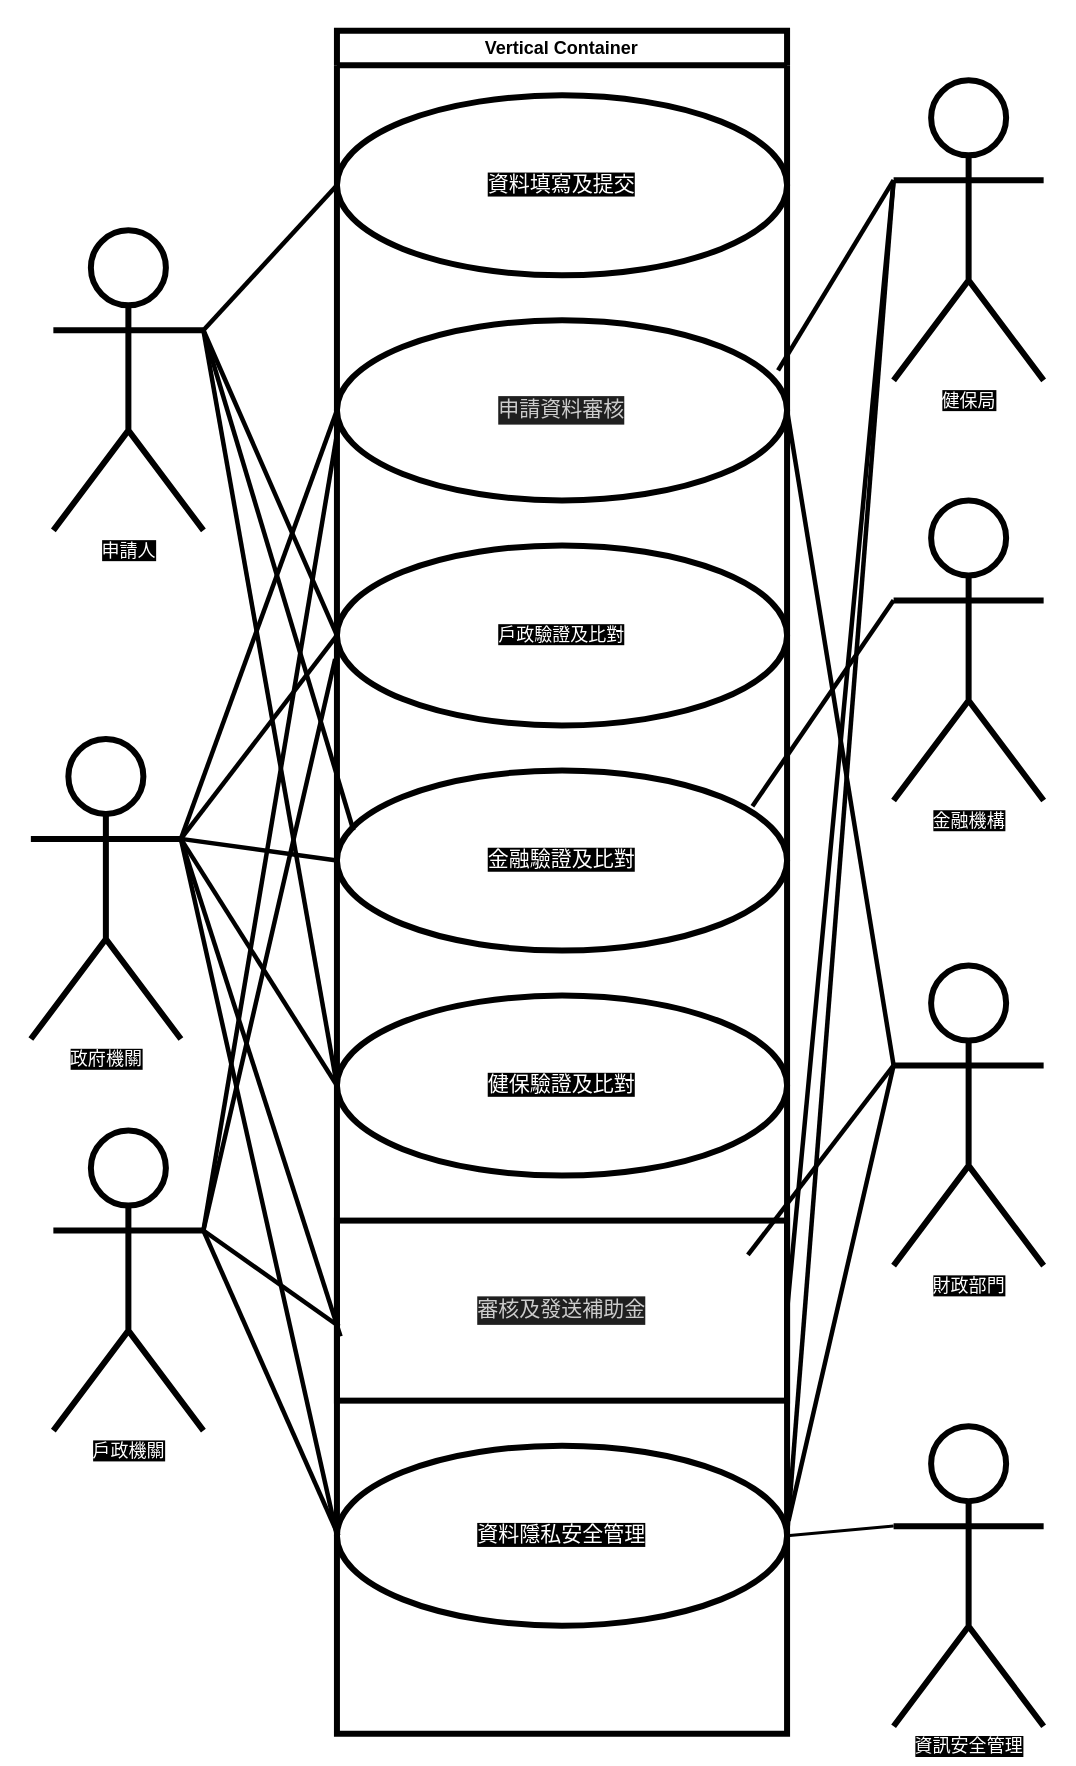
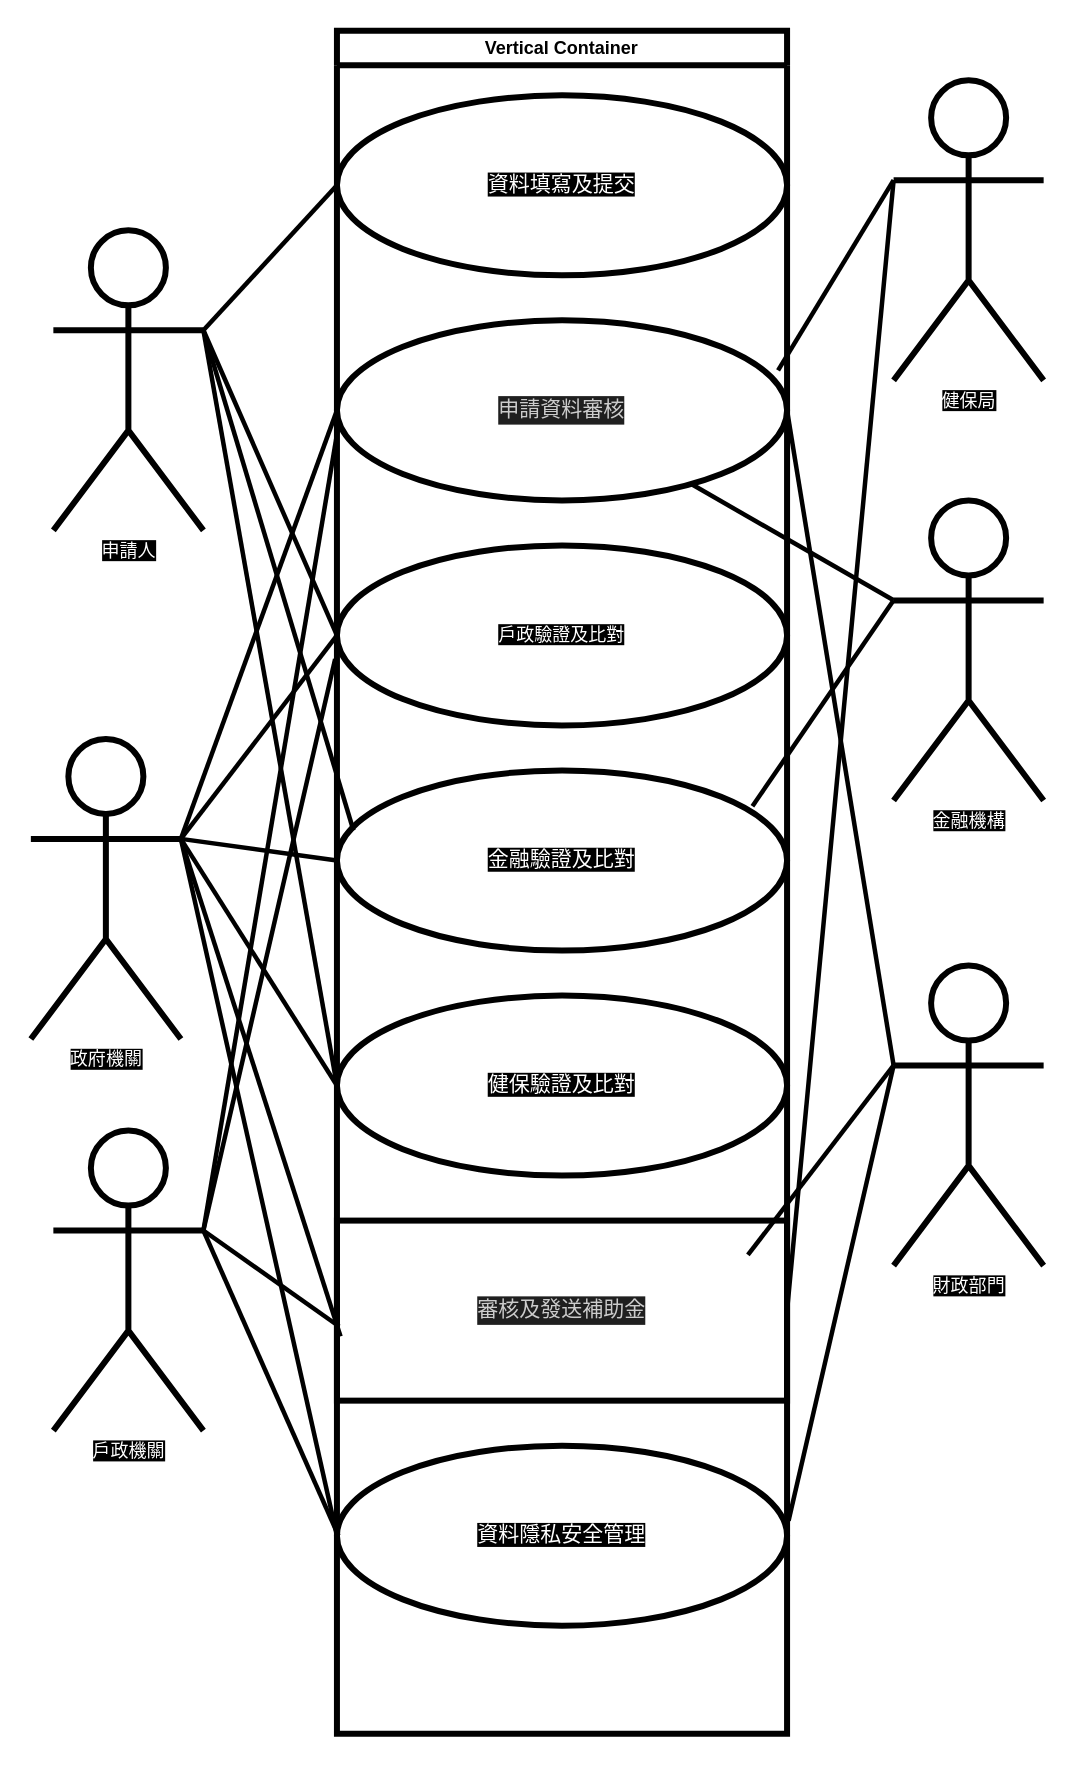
  <mxCell id="0" />
  <mxCell id="1" parent="0" />
+ <mxCell id="2" style="edgeStyle=none;html=1;exitX=0;exitY=0.333;exitDx=0;exitDy=0;exitPerimeter=0;strokeWidth=3;strokeColor=#000000;endArrow=none;endFill=0;" parent="1" source="4" target="7" edge="1"><mxGeometry relative="1" as="geometry" /></mxCell>
  <mxCell id="3" style="edgeStyle=none;html=1;exitX=0;exitY=0.333;exitDx=0;exitDy=0;exitPerimeter=0;entryX=0.923;entryY=0.199;entryDx=0;entryDy=0;entryPerimeter=0;strokeWidth=3;strokeColor=#000000;endArrow=none;endFill=0;" parent="1" source="4" target="9" edge="1"><mxGeometry relative="1" as="geometry" /></mxCell>
  <mxCell id="4" value="&lt;font style=&quot;background-color: rgb(0, 0, 0);&quot; color=&quot;#ffffff&quot;&gt;金融機構&lt;/font&gt;" style="shape=umlActor;verticalLabelPosition=bottom;verticalAlign=top;html=1;outlineConnect=0;fillColor=none;strokeColor=#000000;strokeWidth=4;" parent="1" vertex="1"><mxGeometry x="595" y="333" width="100" height="200" as="geometry" /></mxCell>
  <mxCell id="5" value="Vertical Container" style="swimlane;whiteSpace=wrap;html=1;fillColor=none;strokeColor=#000000;strokeWidth=4;" parent="1" vertex="1"><mxGeometry x="224" y="20" width="300" height="1135" as="geometry" /></mxCell>
  <mxCell id="6" value="&lt;div style=&quot;font-family: Consolas, &amp;quot;Courier New&amp;quot;, monospace; font-size: 14px; line-height: 19px;&quot;&gt;&lt;font style=&quot;background-color: rgb(0, 0, 0);&quot; color=&quot;#ffffff&quot;&gt;資料填寫及提交&lt;/font&gt;&lt;/div&gt;" style="ellipse;whiteSpace=wrap;html=1;fillColor=none;strokeColor=#000000;strokeWidth=4;" parent="5" vertex="1"><mxGeometry y="43" width="300" height="120" as="geometry" /></mxCell>
  <mxCell id="7" value="&lt;div style=&quot;color: rgb(204, 204, 204); background-color: rgb(31, 31, 31); font-family: Consolas, &amp;quot;Courier New&amp;quot;, monospace; font-size: 14px; line-height: 19px;&quot;&gt;申請資料審核&lt;/div&gt;" style="ellipse;whiteSpace=wrap;html=1;fillColor=none;strokeColor=#000000;strokeWidth=4;" parent="5" vertex="1"><mxGeometry y="193" width="300" height="120" as="geometry" /></mxCell>
  <mxCell id="8" value="&lt;font style=&quot;background-color: rgb(0, 0, 0);&quot; color=&quot;#ffffff&quot;&gt;戶政驗證及比對&lt;br&gt;&lt;/font&gt;" style="ellipse;whiteSpace=wrap;html=1;fillColor=none;strokeColor=#000000;strokeWidth=4;" parent="5" vertex="1"><mxGeometry y="343" width="300" height="120" as="geometry" /></mxCell>
  <mxCell id="9" value="&lt;div style=&quot;font-family: Consolas, &amp;quot;Courier New&amp;quot;, monospace; font-size: 14px; line-height: 19px;&quot;&gt;&lt;font color=&quot;#ffffff&quot;&gt;&lt;span style=&quot;background-color: rgb(0, 0, 0);&quot;&gt;金融驗證及比對&lt;/span&gt;&lt;/font&gt;&lt;/div&gt;" style="ellipse;whiteSpace=wrap;html=1;fillColor=none;strokeColor=#000000;strokeWidth=4;" parent="5" vertex="1"><mxGeometry y="493" width="300" height="120" as="geometry" /></mxCell>
  <mxCell id="10" value="&lt;div style=&quot;font-family: Consolas, &amp;quot;Courier New&amp;quot;, monospace; font-size: 14px; line-height: 19px;&quot;&gt;&lt;font color=&quot;#ffffff&quot;&gt;&lt;span style=&quot;background-color: rgb(0, 0, 0);&quot;&gt;健保驗證及比對&lt;/span&gt;&lt;/font&gt;&lt;/div&gt;" style="ellipse;whiteSpace=wrap;html=1;fillColor=none;strokeColor=#000000;strokeWidth=4;" parent="5" vertex="1"><mxGeometry y="643" width="300" height="120" as="geometry" /></mxCell>
  <mxCell id="11" value="&lt;div style=&quot;color: rgb(204, 204, 204); background-color: rgb(31, 31, 31); font-family: Consolas, &amp;quot;Courier New&amp;quot;, monospace; font-size: 14px; line-height: 19px;&quot;&gt;審核及發送補助金&lt;/div&gt;" style="whiteSpace=wrap;html=1;fillColor=none;strokeColor=#000000;strokeWidth=4;rounded=0;" parent="5" vertex="1"><mxGeometry y="793" width="300" height="120" as="geometry" /></mxCell>
  <mxCell id="12" value="&lt;div style=&quot;font-family: Consolas, &amp;quot;Courier New&amp;quot;, monospace; font-size: 14px; line-height: 19px;&quot;&gt;&lt;font style=&quot;background-color: rgb(0, 0, 0);&quot; color=&quot;#ffffff&quot;&gt;資料隱私安全管理&lt;/font&gt;&lt;/div&gt;" style="ellipse;whiteSpace=wrap;html=1;fillColor=none;strokeColor=#000000;strokeWidth=4;" parent="5" vertex="1"><mxGeometry y="943" width="300" height="120" as="geometry" /></mxCell>
  <mxCell id="13" style="edgeStyle=none;html=1;exitX=0;exitY=0.333;exitDx=0;exitDy=0;exitPerimeter=0;entryX=0.98;entryY=0.278;entryDx=0;entryDy=0;entryPerimeter=0;strokeWidth=3;strokeColor=#000000;endArrow=none;endFill=0;" parent="1" source="16" target="7" edge="1"><mxGeometry relative="1" as="geometry" /></mxCell>
  <mxCell id="14" style="edgeStyle=none;html=1;exitX=0;exitY=0.333;exitDx=0;exitDy=0;exitPerimeter=0;entryX=1;entryY=0.5;entryDx=0;entryDy=0;strokeWidth=3;strokeColor=#000000;endArrow=none;endFill=0;" parent="1" source="16" target="11" edge="1"><mxGeometry relative="1" as="geometry" /></mxCell>
- <mxCell id="15" style="edgeStyle=none;html=1;exitX=0;exitY=0.333;exitDx=0;exitDy=0;exitPerimeter=0;entryX=1;entryY=0.5;entryDx=0;entryDy=0;strokeWidth=3;strokeColor=#000000;endArrow=none;endFill=0;" parent="1" source="16" target="12" edge="1"><mxGeometry relative="1" as="geometry" /></mxCell>
  <mxCell id="16" value="&lt;font style=&quot;background-color: rgb(0, 0, 0);&quot; color=&quot;#ffffff&quot;&gt;健保局&lt;/font&gt;" style="shape=umlActor;verticalLabelPosition=bottom;verticalAlign=top;html=1;outlineConnect=0;fillColor=none;strokeColor=#000000;strokeWidth=4;" parent="1" vertex="1"><mxGeometry x="595" y="53" width="100" height="200" as="geometry" /></mxCell>
  <mxCell id="17" style="edgeStyle=none;html=1;exitX=0;exitY=0.333;exitDx=0;exitDy=0;exitPerimeter=0;entryX=0.913;entryY=0.191;entryDx=0;entryDy=0;entryPerimeter=0;strokeWidth=3;strokeColor=#000000;endArrow=none;endFill=0;" parent="1" source="20" target="11" edge="1"><mxGeometry relative="1" as="geometry" /></mxCell>
  <mxCell id="18" style="edgeStyle=none;html=1;exitX=0;exitY=0.333;exitDx=0;exitDy=0;exitPerimeter=0;strokeWidth=3;strokeColor=#000000;endArrow=none;endFill=0;" parent="1" source="20" edge="1"><mxGeometry relative="1" as="geometry"><mxPoint x="525" y="1013" as="targetPoint" /></mxGeometry></mxCell>
  <mxCell id="19" style="edgeStyle=none;html=1;exitX=0;exitY=0.333;exitDx=0;exitDy=0;exitPerimeter=0;entryX=1;entryY=0.5;entryDx=0;entryDy=0;strokeWidth=3;strokeColor=#000000;endArrow=none;endFill=0;" parent="1" source="20" target="7" edge="1"><mxGeometry relative="1" as="geometry" /></mxCell>
  <mxCell id="20" value="&lt;font style=&quot;background-color: rgb(0, 0, 0);&quot; color=&quot;#ffffff&quot;&gt;財政部門&lt;/font&gt;" style="shape=umlActor;verticalLabelPosition=bottom;verticalAlign=top;html=1;outlineConnect=0;fillColor=none;strokeColor=#000000;strokeWidth=4;" parent="1" vertex="1"><mxGeometry x="595" y="643" width="100" height="200" as="geometry" /></mxCell>
- <mxCell id="21" style="edgeStyle=none;html=1;exitX=0;exitY=0.333;exitDx=0;exitDy=0;exitPerimeter=0;entryX=1;entryY=0.5;entryDx=0;entryDy=0;strokeWidth=2;fontColor=#FFFFFF;strokeColor=#000000;endArrow=none;endFill=0;" parent="1" source="22" target="12" edge="1"><mxGeometry relative="1" as="geometry" /></mxCell>
- <mxCell id="22" value="&lt;font style=&quot;background-color: rgb(0, 0, 0);&quot; color=&quot;#ffffff&quot;&gt;資訊安全管理&lt;/font&gt;" style="shape=umlActor;verticalLabelPosition=bottom;verticalAlign=top;html=1;outlineConnect=0;fillColor=none;strokeColor=#000000;strokeWidth=4;" parent="1" vertex="1"><mxGeometry x="595" y="950" width="100" height="200" as="geometry" /></mxCell>
  <mxCell id="23" style="edgeStyle=none;html=1;exitX=1;exitY=0.333;exitDx=0;exitDy=0;exitPerimeter=0;entryX=0;entryY=0.5;entryDx=0;entryDy=0;strokeWidth=3;strokeColor=#000000;endArrow=none;endFill=0;" parent="1" source="27" target="6" edge="1"><mxGeometry relative="1" as="geometry" /></mxCell>
  <mxCell id="24" style="edgeStyle=none;html=1;exitX=1;exitY=0.333;exitDx=0;exitDy=0;exitPerimeter=0;entryX=0;entryY=0.5;entryDx=0;entryDy=0;strokeWidth=3;strokeColor=#000000;endArrow=none;endFill=0;" parent="1" source="27" target="8" edge="1"><mxGeometry relative="1" as="geometry" /></mxCell>
  <mxCell id="25" style="edgeStyle=none;html=1;exitX=1;exitY=0.333;exitDx=0;exitDy=0;exitPerimeter=0;strokeWidth=3;strokeColor=#000000;endArrow=none;endFill=0;" parent="1" source="27" edge="1"><mxGeometry relative="1" as="geometry"><mxPoint x="235" y="553" as="targetPoint" /></mxGeometry></mxCell>
  <mxCell id="26" style="edgeStyle=none;html=1;exitX=1;exitY=0.333;exitDx=0;exitDy=0;exitPerimeter=0;entryX=0;entryY=0.5;entryDx=0;entryDy=0;strokeWidth=3;strokeColor=#000000;endArrow=none;endFill=0;" parent="1" source="27" target="10" edge="1"><mxGeometry relative="1" as="geometry" /></mxCell>
  <mxCell id="27" value="申請人" style="shape=umlActor;verticalLabelPosition=bottom;verticalAlign=top;html=1;outlineConnect=0;fillColor=none;strokeColor=#000000;strokeWidth=4;labelBackgroundColor=#000000;fontColor=#FFFFFF;" parent="1" vertex="1"><mxGeometry x="35" y="153" width="100" height="200" as="geometry" /></mxCell>
  <mxCell id="28" style="edgeStyle=none;html=1;exitX=1;exitY=0.333;exitDx=0;exitDy=0;exitPerimeter=0;entryX=0;entryY=0.5;entryDx=0;entryDy=0;strokeWidth=3;strokeColor=#000000;endArrow=none;endFill=0;" parent="1" source="34" target="7" edge="1"><mxGeometry relative="1" as="geometry" /></mxCell>
  <mxCell id="29" style="edgeStyle=none;html=1;exitX=1;exitY=0.333;exitDx=0;exitDy=0;exitPerimeter=0;entryX=0;entryY=0.5;entryDx=0;entryDy=0;strokeWidth=3;strokeColor=#000000;endArrow=none;endFill=0;" parent="1" source="34" target="8" edge="1"><mxGeometry relative="1" as="geometry" /></mxCell>
  <mxCell id="30" style="edgeStyle=none;html=1;exitX=1;exitY=0.333;exitDx=0;exitDy=0;exitPerimeter=0;entryX=0;entryY=0.5;entryDx=0;entryDy=0;strokeWidth=3;strokeColor=#000000;endArrow=none;endFill=0;" parent="1" source="34" target="9" edge="1"><mxGeometry relative="1" as="geometry" /></mxCell>
  <mxCell id="31" style="edgeStyle=none;html=1;exitX=1;exitY=0.333;exitDx=0;exitDy=0;exitPerimeter=0;entryX=0;entryY=0.5;entryDx=0;entryDy=0;strokeWidth=3;strokeColor=#000000;endArrow=none;endFill=0;" parent="1" source="34" target="10" edge="1"><mxGeometry relative="1" as="geometry" /></mxCell>
  <mxCell id="32" style="edgeStyle=none;html=1;exitX=1;exitY=0.333;exitDx=0;exitDy=0;exitPerimeter=0;entryX=0.008;entryY=0.643;entryDx=0;entryDy=0;entryPerimeter=0;strokeWidth=3;strokeColor=#000000;endArrow=none;endFill=0;" parent="1" source="34" target="11" edge="1"><mxGeometry relative="1" as="geometry" /></mxCell>
  <mxCell id="33" style="edgeStyle=none;html=1;exitX=1;exitY=0.333;exitDx=0;exitDy=0;exitPerimeter=0;entryX=0;entryY=0.5;entryDx=0;entryDy=0;strokeWidth=3;strokeColor=#000000;endArrow=none;endFill=0;" parent="1" source="34" target="12" edge="1"><mxGeometry relative="1" as="geometry" /></mxCell>
  <mxCell id="34" value="&lt;font style=&quot;background-color: rgb(0, 0, 0);&quot; color=&quot;#ffffff&quot;&gt;政府機關&lt;/font&gt;" style="shape=umlActor;verticalLabelPosition=bottom;verticalAlign=top;html=1;outlineConnect=0;fillColor=none;strokeColor=#000000;strokeWidth=4;" parent="1" vertex="1"><mxGeometry x="20" y="492" width="100" height="200" as="geometry" /></mxCell>
  <mxCell id="35" style="edgeStyle=none;html=1;exitX=1;exitY=0.333;exitDx=0;exitDy=0;exitPerimeter=0;strokeWidth=3;strokeColor=#000000;endArrow=none;endFill=0;" parent="1" source="39" edge="1"><mxGeometry relative="1" as="geometry"><mxPoint x="225" y="1023" as="targetPoint" /></mxGeometry></mxCell>
  <mxCell id="36" style="edgeStyle=none;html=1;exitX=1;exitY=0.333;exitDx=0;exitDy=0;exitPerimeter=0;entryX=0.005;entryY=0.588;entryDx=0;entryDy=0;entryPerimeter=0;strokeWidth=3;strokeColor=#000000;endArrow=none;endFill=0;" parent="1" source="39" target="11" edge="1"><mxGeometry relative="1" as="geometry" /></mxCell>
  <mxCell id="37" style="edgeStyle=none;html=1;exitX=1;exitY=0.333;exitDx=0;exitDy=0;exitPerimeter=0;strokeWidth=3;entryX=-0.004;entryY=0.631;entryDx=0;entryDy=0;entryPerimeter=0;strokeColor=#000000;endArrow=none;endFill=0;" parent="1" source="39" target="8" edge="1"><mxGeometry relative="1" as="geometry"><mxPoint x="215" y="433" as="targetPoint" /></mxGeometry></mxCell>
  <mxCell id="38" style="edgeStyle=none;html=1;exitX=1;exitY=0.333;exitDx=0;exitDy=0;exitPerimeter=0;strokeWidth=3;strokeColor=#000000;endArrow=none;endFill=0;" parent="1" source="39" edge="1"><mxGeometry relative="1" as="geometry"><mxPoint x="225" y="283" as="targetPoint" /></mxGeometry></mxCell>
  <mxCell id="39" value="&lt;font style=&quot;background-color: rgb(0, 0, 0);&quot; color=&quot;#ffffff&quot;&gt;戶政機關&lt;/font&gt;" style="shape=umlActor;verticalLabelPosition=bottom;verticalAlign=top;html=1;outlineConnect=0;fillColor=none;strokeColor=#000000;strokeWidth=4;" parent="1" vertex="1"><mxGeometry x="35" y="753" width="100" height="200" as="geometry" /></mxCell>
